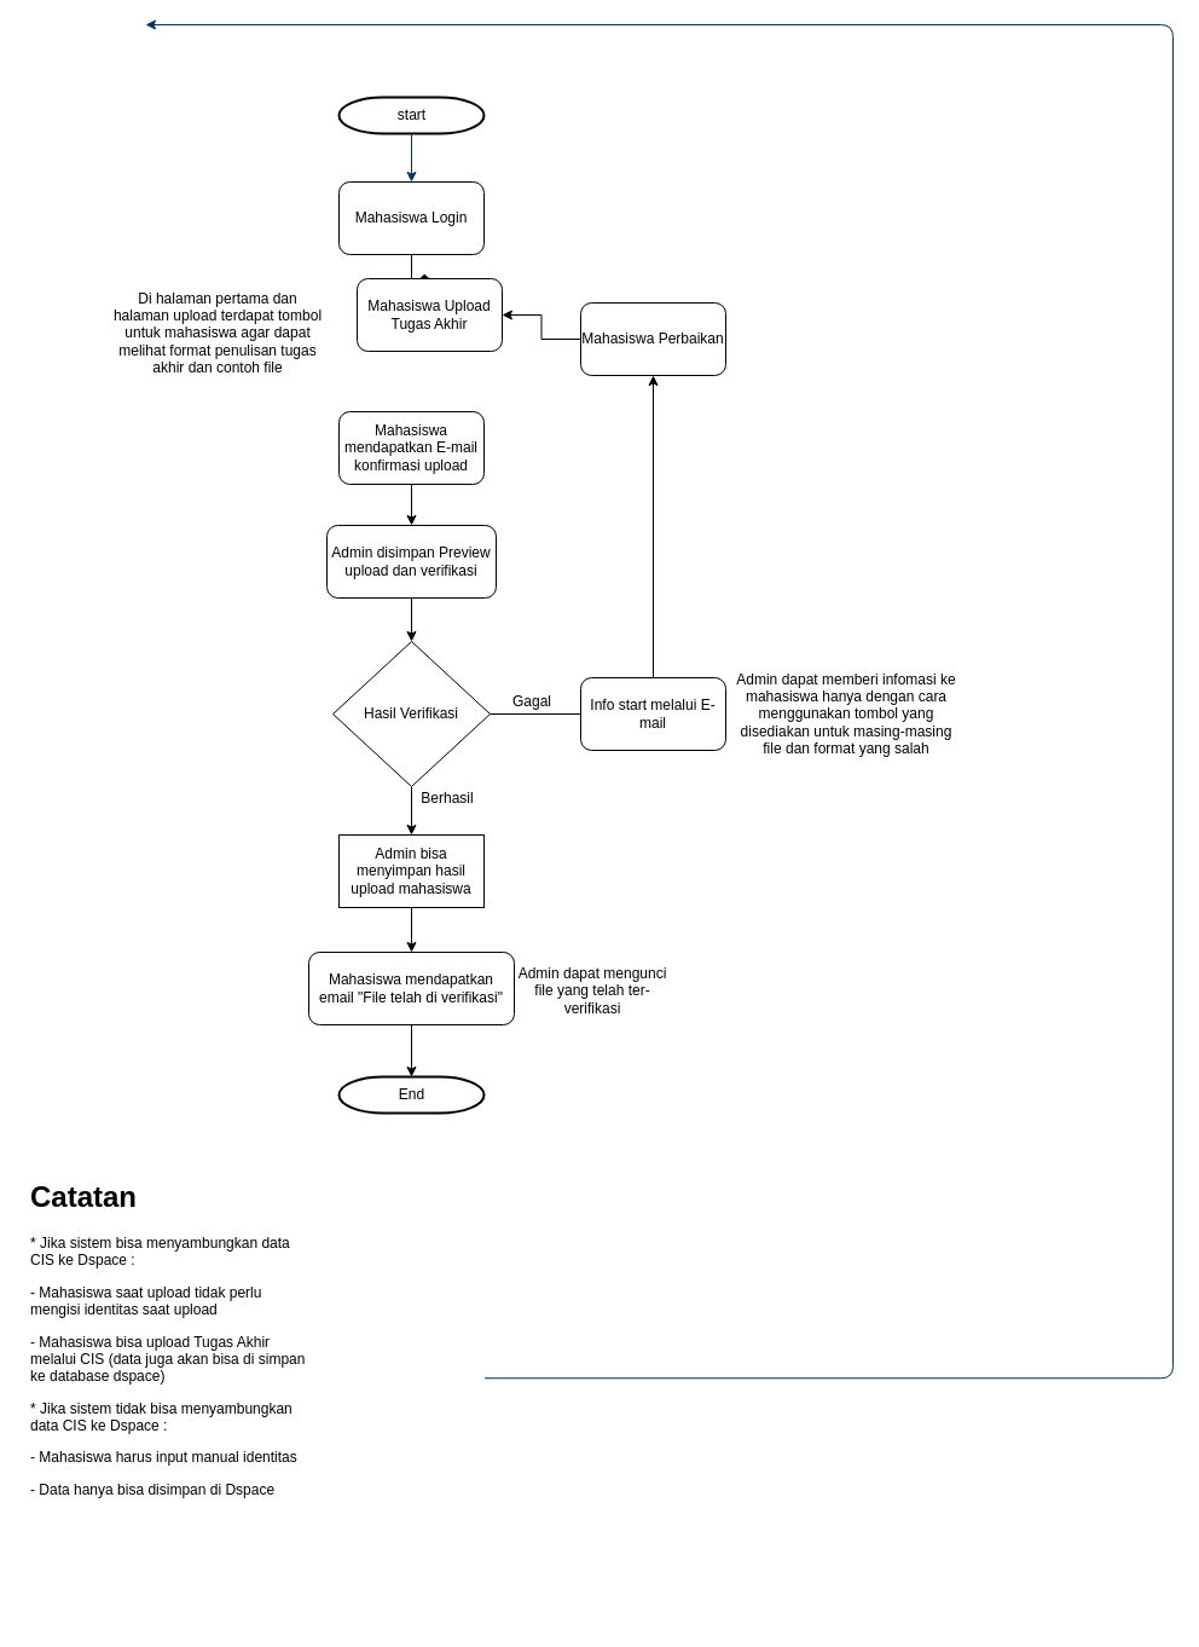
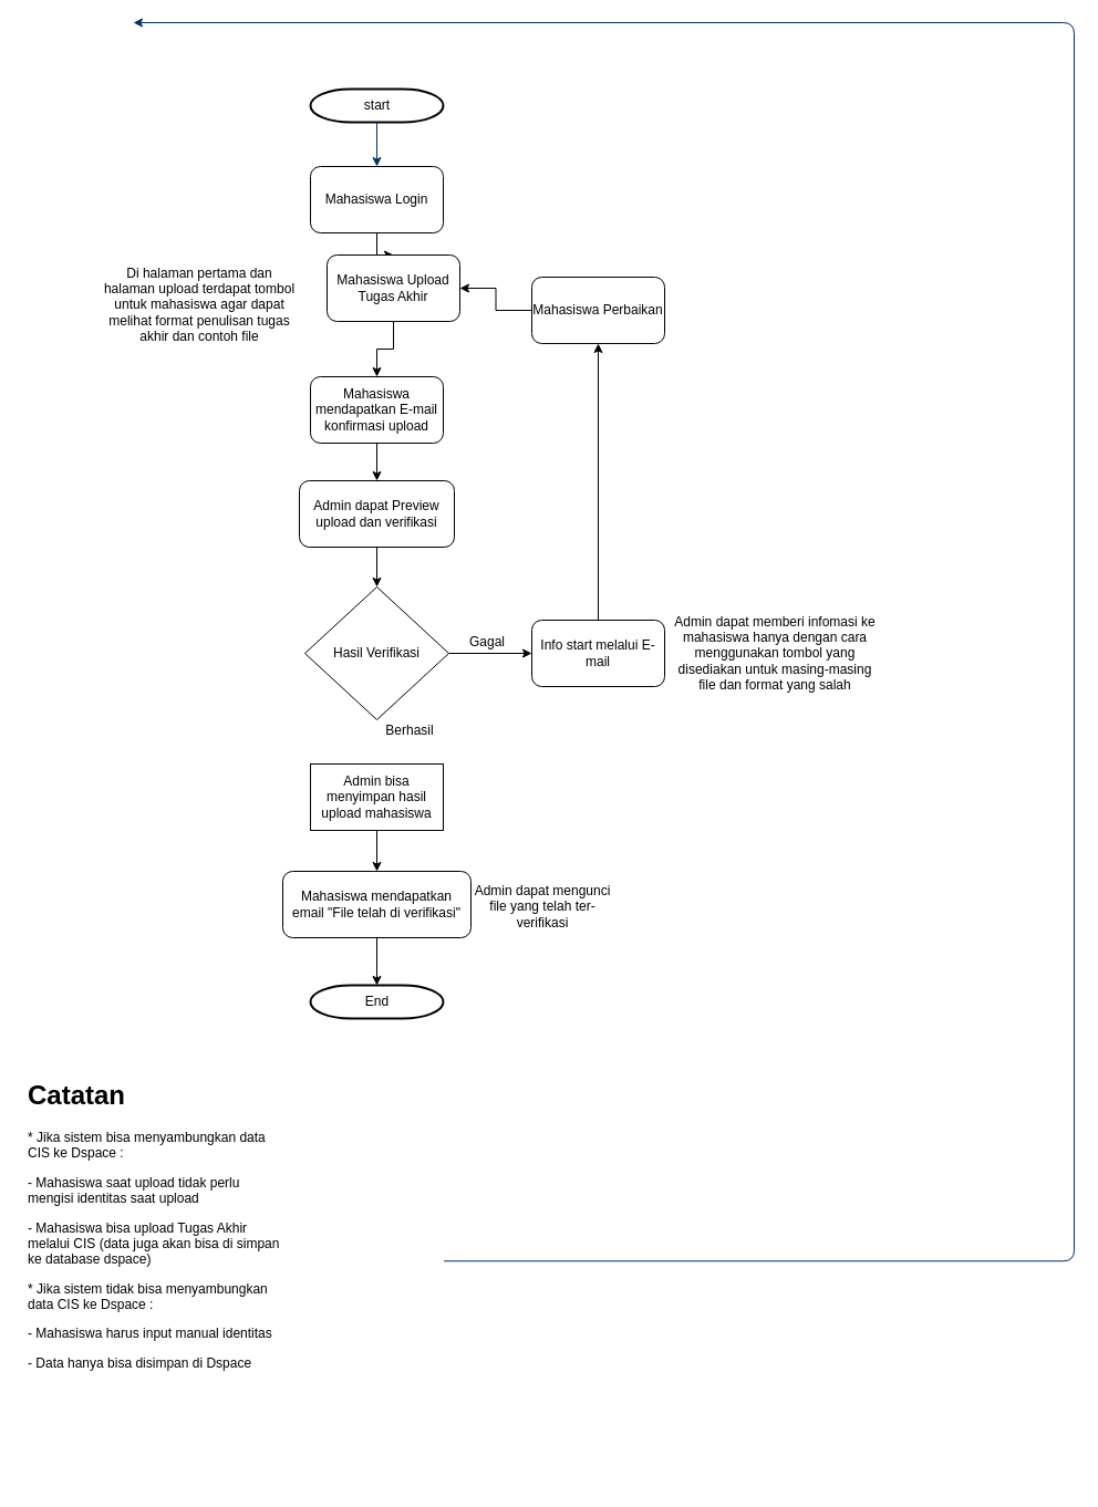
  <mxCell id="0" />
  <mxCell id="1" parent="0" />
  <mxCell id="2" value="start" style="shape=mxgraph.flowchart.terminator;strokeWidth=2;gradientColor=none;gradientDirection=north;fontStyle=0;html=1;" parent="1" vertex="1"><mxGeometry x="280" y="80" width="120" height="30" as="geometry" /></mxCell>
  <mxCell id="3" style="fontStyle=1;strokeColor=#003366;strokeWidth=1;html=1;" parent="1" source="2" edge="1"><mxGeometry relative="1" as="geometry"><mxPoint x="340" y="150" as="targetPoint" /></mxGeometry></mxCell>
  <mxCell id="4" value="" style="edgeStyle=elbowEdgeStyle;elbow=horizontal;exitX=1;exitY=0.5;exitPerimeter=0;entryX=0.905;entryY=0.5;entryPerimeter=0;fontStyle=1;strokeColor=#003366;strokeWidth=1;html=1;" parent="1" edge="1"><mxGeometry width="100" height="100" as="geometry"><mxPoint x="400.5" y="1139.25" as="sourcePoint" /><mxPoint x="120" as="targetPoint" y="20" /><Array as="points"><mxPoint x="970" y="1340" /></Array></mxGeometry></mxCell>
- <mxCell id="5" value="" style="edgeStyle=orthogonalEdgeStyle;rounded=0;orthogonalLoop=1;jettySize=auto;html=1;endArrow=diamond;" parent="1" source="6" target="8" edge="1"><mxGeometry relative="1" as="geometry" /></mxCell>
+ <mxCell id="5" value="" style="edgeStyle=orthogonalEdgeStyle;rounded=0;orthogonalLoop=1;jettySize=auto;html=1;" parent="1" source="6" target="8" edge="1"><mxGeometry relative="1" as="geometry" /></mxCell>
  <mxCell id="6" value="Mahasiswa Login" style="rounded=1;whiteSpace=wrap;html=1;" parent="1" vertex="1"><mxGeometry x="280" y="150" width="120" height="60" as="geometry" /></mxCell>
+ <mxCell id="7" value="" style="edgeStyle=orthogonalEdgeStyle;rounded=0;orthogonalLoop=1;jettySize=auto;html=1;" parent="1" source="8" target="13" edge="1"><mxGeometry relative="1" as="geometry" /></mxCell>
  <mxCell id="8" value="Mahasiswa Upload&lt;br&gt;Tugas Akhir" style="rounded=1;whiteSpace=wrap;html=1;" parent="1" vertex="1"><mxGeometry x="295" y="230" width="120" height="60" as="geometry" /></mxCell>
  <mxCell id="9" value="Di halaman pertama dan halaman upload terdapat tombol untuk mahasiswa agar dapat melihat format penulisan tugas akhir dan contoh file" style="text;html=1;strokeColor=none;fillColor=none;align=center;verticalAlign=middle;whiteSpace=wrap;rounded=0;" parent="1" vertex="1"><mxGeometry x="90" y="240" width="180" height="70" as="geometry" /></mxCell>
  <mxCell id="10" value="" style="edgeStyle=orthogonalEdgeStyle;rounded=0;orthogonalLoop=1;jettySize=auto;html=1;" parent="1" source="11" target="16" edge="1"><mxGeometry relative="1" as="geometry" /></mxCell>
- <mxCell id="11" value="Admin disimpan Preview upload dan verifikasi" style="rounded=1;whiteSpace=wrap;html=1;" parent="1" vertex="1"><mxGeometry x="270" y="434" width="140" height="60" as="geometry" /></mxCell>
+ <mxCell id="11" value="Admin dapat Preview upload dan verifikasi" style="rounded=1;whiteSpace=wrap;html=1;" parent="1" vertex="1"><mxGeometry x="270" y="434" width="140" height="60" as="geometry" /></mxCell>
  <mxCell id="12" value="" style="edgeStyle=orthogonalEdgeStyle;rounded=0;orthogonalLoop=1;jettySize=auto;html=1;" parent="1" source="13" target="11" edge="1"><mxGeometry relative="1" as="geometry" /></mxCell>
  <mxCell id="13" value="Mahasiswa mendapatkan E-mail konfirmasi upload" style="rounded=1;whiteSpace=wrap;html=1;" parent="1" vertex="1"><mxGeometry x="280" y="340" width="120" height="60" as="geometry" /></mxCell>
- <mxCell id="14" value="" style="edgeStyle=orthogonalEdgeStyle;rounded=0;orthogonalLoop=1;jettySize=auto;html=1;" parent="1" source="16" target="18" edge="1"><mxGeometry relative="1" as="geometry" /></mxCell>
- <mxCell id="15" value="" style="edgeStyle=orthogonalEdgeStyle;rounded=0;orthogonalLoop=1;jettySize=auto;html=1;endArrow=none;" parent="1" source="16" target="24" edge="1"><mxGeometry relative="1" as="geometry" /></mxCell>
+ <mxCell id="15" value="" style="edgeStyle=orthogonalEdgeStyle;rounded=0;orthogonalLoop=1;jettySize=auto;html=1;" parent="1" source="16" target="24" edge="1"><mxGeometry relative="1" as="geometry" /></mxCell>
  <mxCell id="16" value="Hasil Verifikasi" style="rhombus;whiteSpace=wrap;html=1;" parent="1" vertex="1"><mxGeometry x="275" y="530" width="130" height="120" as="geometry" /></mxCell>
  <mxCell id="17" value="" style="edgeStyle=orthogonalEdgeStyle;rounded=0;orthogonalLoop=1;jettySize=auto;html=1;" parent="1" source="18" target="20" edge="1"><mxGeometry relative="1" as="geometry" /></mxCell>
  <mxCell id="18" value="Admin bisa menyimpan hasil upload mahasiswa" style="whiteSpace=wrap;html=1;rounded=0;" parent="1" vertex="1"><mxGeometry x="280" y="690" width="120" height="60" as="geometry" /></mxCell>
  <mxCell id="19" value="" style="edgeStyle=orthogonalEdgeStyle;rounded=0;orthogonalLoop=1;jettySize=auto;html=1;" parent="1" source="20" target="21" edge="1"><mxGeometry relative="1" as="geometry" /></mxCell>
  <mxCell id="20" value="Mahasiswa mendapatkan email &quot;File telah di verifikasi&quot;" style="rounded=1;whiteSpace=wrap;html=1;" parent="1" vertex="1"><mxGeometry x="255" y="787" width="170" height="60" as="geometry" /></mxCell>
  <mxCell id="21" value="End" style="shape=mxgraph.flowchart.terminator;strokeWidth=2;gradientColor=none;gradientDirection=north;fontStyle=0;html=1;" parent="1" vertex="1"><mxGeometry x="280" y="890" width="120" height="30" as="geometry" /></mxCell>
  <mxCell id="22" value="Berhasil" style="text;html=1;strokeColor=none;fillColor=none;align=center;verticalAlign=middle;whiteSpace=wrap;rounded=0;" parent="1" vertex="1"><mxGeometry x="350" y="650" width="40" height="20" as="geometry" /></mxCell>
  <mxCell id="23" value="" style="edgeStyle=orthogonalEdgeStyle;rounded=0;orthogonalLoop=1;jettySize=auto;html=1;" parent="1" source="24" target="27" edge="1"><mxGeometry relative="1" as="geometry" /></mxCell>
  <mxCell id="24" value="Info start melalui E-mail" style="rounded=1;whiteSpace=wrap;html=1;" parent="1" vertex="1"><mxGeometry x="480" y="560" width="120" height="60" as="geometry" /></mxCell>
  <mxCell id="25" value="Gagal" style="text;html=1;strokeColor=none;fillColor=none;align=center;verticalAlign=middle;whiteSpace=wrap;rounded=0;" parent="1" vertex="1"><mxGeometry x="420" y="570" width="40" height="20" as="geometry" /></mxCell>
  <mxCell id="26" value="" style="edgeStyle=orthogonalEdgeStyle;rounded=0;orthogonalLoop=1;jettySize=auto;html=1;" parent="1" source="27" target="8" edge="1"><mxGeometry relative="1" as="geometry" /></mxCell>
  <mxCell id="27" value="Mahasiswa Perbaikan" style="rounded=1;whiteSpace=wrap;html=1;" parent="1" vertex="1"><mxGeometry x="480" y="250" width="120" height="60" as="geometry" /></mxCell>
  <mxCell id="28" value="Admin dapat memberi infomasi ke mahasiswa hanya dengan cara menggunakan tombol yang disediakan untuk masing-masing file dan format yang salah" style="text;html=1;strokeColor=none;fillColor=none;align=center;verticalAlign=middle;whiteSpace=wrap;rounded=0;" parent="1" vertex="1"><mxGeometry x="605" y="550" width="190" height="80" as="geometry" /></mxCell>
  <mxCell id="29" value="&lt;h1&gt;Catatan&lt;/h1&gt;&lt;p&gt;* Jika sistem bisa menyambungkan data CIS ke Dspace :&lt;/p&gt;&lt;p&gt;- Mahasiswa saat upload tidak perlu mengisi identitas saat upload&lt;/p&gt;&lt;p&gt;- Mahasiswa bisa upload Tugas Akhir melalui CIS (data juga akan bisa di simpan ke database dspace)&lt;/p&gt;&lt;p&gt;* Jika sistem tidak bisa menyambungkan data CIS ke Dspace :&lt;/p&gt;&lt;p&gt;- Mahasiswa harus input manual identitas&lt;/p&gt;&lt;p&gt;- Data hanya bisa disimpan di Dspace&lt;/p&gt;&lt;p&gt;&lt;br&gt;&lt;/p&gt;" style="text;html=1;strokeColor=none;fillColor=none;spacing=5;spacingTop=-20;whiteSpace=wrap;overflow=hidden;rounded=0;" parent="1" vertex="1"><mxGeometry y="970" width="240" height="290" as="geometry" x="20" /></mxCell>
  <mxCell id="30" value="Admin dapat mengunci file yang telah ter-verifikasi" style="text;html=1;strokeColor=none;fillColor=none;align=center;verticalAlign=middle;whiteSpace=wrap;rounded=0;" vertex="1" parent="1"><mxGeometry x="425" y="787" width="130" height="63.5" as="geometry" /></mxCell>
